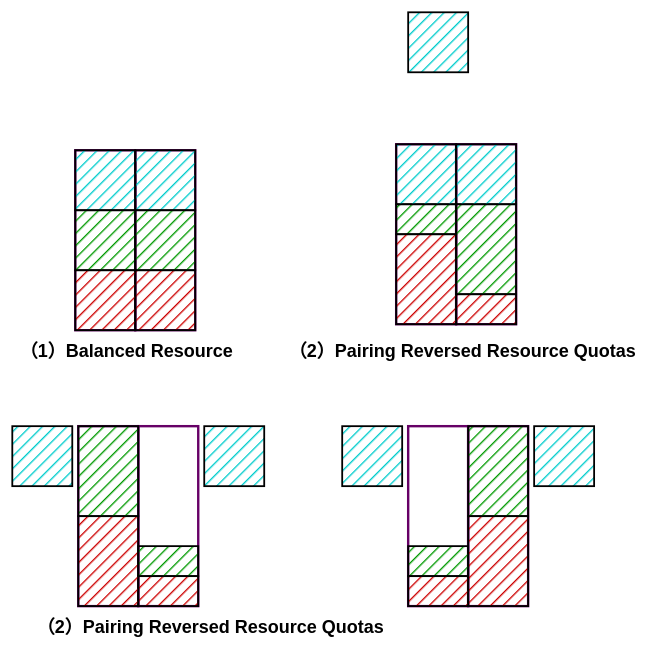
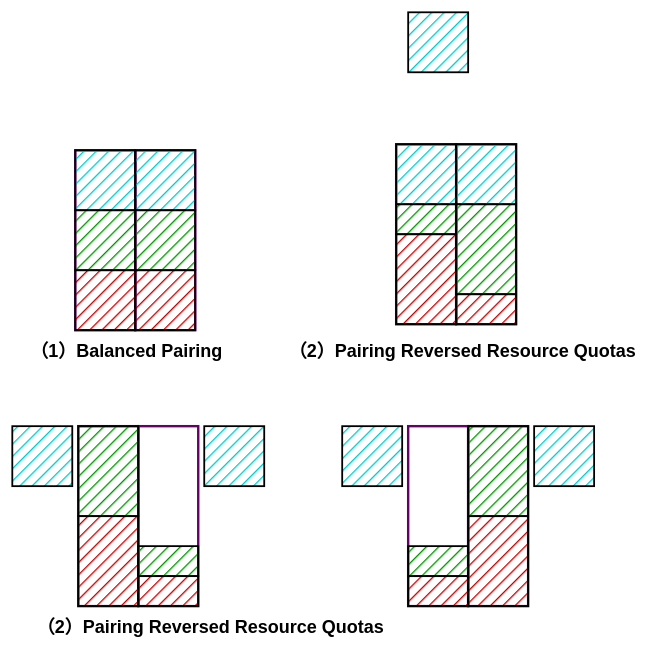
  <mxCell id="0" />
  <mxCell id="1" parent="0" />
  <mxCell id="2" value="" style="rounded=0;whiteSpace=wrap;html=1;strokeWidth=4;fillColor=none;strokeColor=#660066;" vertex="1" parent="1"><mxGeometry x="125" width="100" height="300" as="geometry" y="250" /></mxCell>
  <mxCell id="3" value="" style="rounded=0;whiteSpace=wrap;html=1;strokeWidth=4;fillColor=none;strokeColor=#660066;" vertex="1" parent="1"><mxGeometry x="225" y="250" width="100" height="300" as="geometry" /></mxCell>
  <mxCell id="4" value="" style="rounded=0;whiteSpace=wrap;html=1;strokeWidth=3;fillColor=#CC0000;fontColor=#000000;strokeColor=default;fillStyle=hatch;container=0;fontStyle=1;fontFamily=Arail;fontSize=40;" vertex="1" parent="1"><mxGeometry x="225" y="450" width="100" height="100" as="geometry" /></mxCell>
  <mxCell id="5" value="" style="rounded=0;whiteSpace=wrap;html=1;strokeWidth=3;fillColor=#00CCCC;fontColor=#000000;strokeColor=default;fillStyle=hatch;container=0;fontStyle=1;fontFamily=Arail;fontSize=40;gradientColor=none;" vertex="1" parent="1"><mxGeometry x="125" width="100" height="100" as="geometry" y="250" /></mxCell>
  <mxCell id="6" value="" style="rounded=0;whiteSpace=wrap;html=1;strokeWidth=3;fillColor=#CC0000;fontColor=#000000;strokeColor=default;fillStyle=hatch;container=0;fontStyle=1;fontFamily=Arail;fontSize=40;gradientColor=none;" vertex="1" parent="1"><mxGeometry x="125" y="450" width="100" height="100" as="geometry" /></mxCell>
- <mxCell id="7" value="&lt;font&gt;（1）Balanced Resource&lt;/font&gt;" style="text;html=1;align=center;verticalAlign=middle;resizable=0;points=[];autosize=1;strokeColor=none;fillColor=none;fontColor=#000000;fontSize=30;fontStyle=1" vertex="1" parent="1"><mxGeometry y="560" width="380" height="50" as="geometry" x="20" /></mxCell>
+ <mxCell id="7" value="&lt;font&gt;（1）Balanced Pairing&lt;/font&gt;" style="text;html=1;align=center;verticalAlign=middle;resizable=0;points=[];autosize=1;strokeColor=none;fillColor=none;fontColor=#000000;fontSize=30;fontStyle=1" vertex="1" parent="1"><mxGeometry y="560" width="380" height="50" as="geometry" x="20" /></mxCell>
  <mxCell id="8" value="&lt;font color=&quot;#000000&quot;&gt;（2）Pairing Reversed Resource Quotas&lt;/font&gt;" style="text;html=1;align=center;verticalAlign=middle;resizable=0;points=[];autosize=1;strokeColor=none;fillColor=none;fontColor=#FF0000;fontSize=30;fontStyle=1" vertex="1" parent="1"><mxGeometry x="50" y="1020" width="600" height="50" as="geometry" /></mxCell>
  <mxCell id="9" value="" style="rounded=0;whiteSpace=wrap;html=1;strokeWidth=3;fillColor=#00CCCC;fontColor=#000000;strokeColor=default;fillStyle=hatch;container=0;fontStyle=1;fontFamily=Arail;fontSize=40;gradientColor=none;" vertex="1" parent="1"><mxGeometry x="225" width="100" height="100" as="geometry" y="250" /></mxCell>
  <mxCell id="10" value="" style="rounded=0;whiteSpace=wrap;html=1;strokeWidth=4;fillColor=none;strokeColor=#660066;" vertex="1" parent="1"><mxGeometry x="130" y="710" width="100" height="300" as="geometry" /></mxCell>
  <mxCell id="11" value="" style="rounded=0;whiteSpace=wrap;html=1;strokeWidth=4;fillColor=none;strokeColor=#660066;" vertex="1" parent="1"><mxGeometry x="230" y="710" width="100" height="300" as="geometry" /></mxCell>
  <mxCell id="12" value="" style="rounded=0;whiteSpace=wrap;html=1;strokeWidth=3;fillColor=#CC0000;fontColor=#000000;strokeColor=default;fillStyle=hatch;container=0;fontStyle=1;fontFamily=Arail;fontSize=40;" vertex="1" parent="1"><mxGeometry x="230" y="960" width="100" height="50" as="geometry" /></mxCell>
  <mxCell id="13" value="" style="rounded=0;whiteSpace=wrap;html=1;strokeWidth=3;fillColor=#00CCCC;fontColor=#000000;strokeColor=default;fillStyle=hatch;container=0;fontStyle=1;fontFamily=Arail;fontSize=40;gradientColor=none;" vertex="1" parent="1"><mxGeometry y="710" width="100" height="100" as="geometry" x="20" /></mxCell>
  <mxCell id="14" value="" style="rounded=0;whiteSpace=wrap;html=1;strokeWidth=3;fillColor=#CC0000;fontColor=#000000;strokeColor=default;fillStyle=hatch;container=0;fontStyle=1;fontFamily=Arail;fontSize=40;gradientColor=none;" vertex="1" parent="1"><mxGeometry x="130" y="860" width="100" height="150" as="geometry" /></mxCell>
  <mxCell id="15" value="" style="rounded=0;whiteSpace=wrap;html=1;strokeWidth=4;fillColor=none;strokeColor=#660066;" vertex="1" parent="1"><mxGeometry x="680" y="710" width="100" height="300" as="geometry" /></mxCell>
  <mxCell id="16" value="" style="rounded=0;whiteSpace=wrap;html=1;strokeWidth=4;fillColor=none;strokeColor=#660066;" vertex="1" parent="1"><mxGeometry x="780" y="710" width="100" height="300" as="geometry" /></mxCell>
  <mxCell id="17" value="" style="rounded=0;whiteSpace=wrap;html=1;strokeWidth=3;fillColor=#CC0000;fontColor=#000000;strokeColor=default;fillStyle=hatch;container=0;fontStyle=1;fontFamily=Arail;fontSize=40;" vertex="1" parent="1"><mxGeometry x="780" y="860" width="100" height="150" as="geometry" /></mxCell>
  <mxCell id="18" value="" style="rounded=0;whiteSpace=wrap;html=1;strokeWidth=3;fillColor=#009900;fontColor=#000000;strokeColor=default;fillStyle=hatch;container=0;fontStyle=1;fontFamily=Arail;fontSize=40;gradientColor=none;" vertex="1" parent="1"><mxGeometry x="680" y="910" width="100" height="50" as="geometry" /></mxCell>
  <mxCell id="19" value="" style="rounded=0;whiteSpace=wrap;html=1;strokeWidth=3;fillColor=#CC0000;fontColor=#000000;strokeColor=default;fillStyle=hatch;container=0;fontStyle=1;fontFamily=Arail;fontSize=40;gradientColor=none;" vertex="1" parent="1"><mxGeometry x="680" y="960" width="100" height="50" as="geometry" /></mxCell>
  <mxCell id="20" value="" style="rounded=0;whiteSpace=wrap;html=1;strokeWidth=3;fillColor=#009900;fontColor=#000000;strokeColor=default;fillStyle=hatch;container=0;fontStyle=1;fontFamily=Arail;fontSize=40;gradientColor=none;" vertex="1" parent="1"><mxGeometry x="780" y="710" width="100" height="150" as="geometry" /></mxCell>
  <mxCell id="21" value="&lt;font color=&quot;#000000&quot;&gt;（2）Pairing Reversed Resource Quotas&lt;/font&gt;" style="text;html=1;align=center;verticalAlign=middle;resizable=0;points=[];autosize=1;strokeColor=none;fillColor=none;fontColor=#FF0000;fontSize=30;fontStyle=1" vertex="1" parent="1"><mxGeometry x="470" y="560" width="600" height="50" as="geometry" /></mxCell>
  <mxCell id="22" value="" style="rounded=0;whiteSpace=wrap;html=1;strokeWidth=4;fillColor=none;strokeColor=#660066;" vertex="1" parent="1"><mxGeometry x="660" y="240" width="100" height="300" as="geometry" /></mxCell>
  <mxCell id="23" value="" style="rounded=0;whiteSpace=wrap;html=1;strokeWidth=4;fillColor=none;strokeColor=#660066;" vertex="1" parent="1"><mxGeometry x="760" y="240" width="100" height="300" as="geometry" /></mxCell>
  <mxCell id="24" value="" style="rounded=0;whiteSpace=wrap;html=1;strokeWidth=3;fillColor=#CC0000;fontColor=#000000;strokeColor=default;fillStyle=hatch;container=0;fontStyle=1;fontFamily=Arail;fontSize=40;" vertex="1" parent="1"><mxGeometry x="760" y="490" width="100" height="50" as="geometry" /></mxCell>
  <mxCell id="25" value="" style="rounded=0;whiteSpace=wrap;html=1;strokeWidth=3;fillColor=#009900;fontColor=#000000;strokeColor=default;fillStyle=hatch;container=0;fontStyle=1;fontFamily=Arail;fontSize=40;gradientColor=none;" vertex="1" parent="1"><mxGeometry x="660" y="340" width="100" height="50" as="geometry" /></mxCell>
  <mxCell id="26" value="" style="rounded=0;whiteSpace=wrap;html=1;strokeWidth=3;fillColor=#CC0000;fontColor=#000000;strokeColor=default;fillStyle=hatch;container=0;fontStyle=1;fontFamily=Arail;fontSize=40;gradientColor=none;" vertex="1" parent="1"><mxGeometry x="660" y="390" width="100" height="150" as="geometry" /></mxCell>
  <mxCell id="27" value="" style="rounded=0;whiteSpace=wrap;html=1;strokeWidth=3;fillColor=#009900;fontColor=#000000;strokeColor=default;fillStyle=hatch;container=0;fontStyle=1;fontFamily=Arail;fontSize=40;gradientColor=none;" vertex="1" parent="1"><mxGeometry x="760" y="340" width="100" height="150" as="geometry" /></mxCell>
  <mxCell id="28" value="" style="rounded=0;whiteSpace=wrap;html=1;strokeWidth=3;fillColor=#009900;fontColor=#000000;strokeColor=default;fillStyle=hatch;container=0;fontStyle=1;fontFamily=Arail;fontSize=40;gradientColor=none;" vertex="1" parent="1"><mxGeometry x="125" y="350" width="100" height="100" as="geometry" /></mxCell>
  <mxCell id="29" value="" style="rounded=0;whiteSpace=wrap;html=1;strokeWidth=3;fillColor=#009900;fontColor=#000000;strokeColor=default;fillStyle=hatch;container=0;fontStyle=1;fontFamily=Arail;fontSize=40;gradientColor=none;" vertex="1" parent="1"><mxGeometry x="225" y="350" width="100" height="100" as="geometry" /></mxCell>
  <mxCell id="30" value="" style="rounded=0;whiteSpace=wrap;html=1;strokeWidth=3;fillColor=#009900;fontColor=#000000;strokeColor=default;fillStyle=hatch;container=0;fontStyle=1;fontFamily=Arail;fontSize=40;gradientColor=none;" vertex="1" parent="1"><mxGeometry x="130" y="710" width="100" height="150" as="geometry" /></mxCell>
  <mxCell id="31" value="" style="rounded=0;whiteSpace=wrap;html=1;strokeWidth=3;fillColor=#009900;fontColor=#000000;strokeColor=default;fillStyle=hatch;container=0;fontStyle=1;fontFamily=Arail;fontSize=40;gradientColor=none;" vertex="1" parent="1"><mxGeometry x="230" y="910" width="100" height="50" as="geometry" /></mxCell>
  <mxCell id="32" value="" style="rounded=0;whiteSpace=wrap;html=1;strokeWidth=3;fillColor=#00CCCC;fontColor=#000000;strokeColor=default;fillStyle=hatch;container=0;fontStyle=1;fontFamily=Arail;fontSize=40;gradientColor=none;" vertex="1" parent="1"><mxGeometry x="680" y="20" width="100" height="100" as="geometry" /></mxCell>
  <mxCell id="33" value="" style="rounded=0;whiteSpace=wrap;html=1;strokeWidth=3;fillColor=#00CCCC;fontColor=#000000;strokeColor=default;fillStyle=hatch;container=0;fontStyle=1;fontFamily=Arail;fontSize=40;gradientColor=none;" vertex="1" parent="1"><mxGeometry x="570" y="710" width="100" height="100" as="geometry" /></mxCell>
  <mxCell id="34" value="" style="rounded=0;whiteSpace=wrap;html=1;strokeWidth=3;fillColor=#00CCCC;fontColor=#000000;strokeColor=default;fillStyle=hatch;container=0;fontStyle=1;fontFamily=Arail;fontSize=40;gradientColor=none;" vertex="1" parent="1"><mxGeometry x="890" y="710" width="100" height="100" as="geometry" /></mxCell>
  <mxCell id="35" value="" style="rounded=0;whiteSpace=wrap;html=1;strokeWidth=3;fillColor=#00CCCC;fontColor=#000000;strokeColor=default;fillStyle=hatch;container=0;fontStyle=1;fontFamily=Arail;fontSize=40;gradientColor=none;" vertex="1" parent="1"><mxGeometry x="660" y="240" width="100" height="100" as="geometry" /></mxCell>
  <mxCell id="36" value="" style="rounded=0;whiteSpace=wrap;html=1;strokeWidth=3;fillColor=#00CCCC;fontColor=#000000;strokeColor=default;fillStyle=hatch;container=0;fontStyle=1;fontFamily=Arail;fontSize=40;gradientColor=none;" vertex="1" parent="1"><mxGeometry x="760" y="240" width="100" height="100" as="geometry" /></mxCell>
  <mxCell id="37" value="" style="rounded=0;whiteSpace=wrap;html=1;strokeWidth=3;fillColor=#00CCCC;fontColor=#000000;strokeColor=default;fillStyle=hatch;container=0;fontStyle=1;fontFamily=Arail;fontSize=40;gradientColor=none;" vertex="1" parent="1"><mxGeometry x="340" y="710" width="100" height="100" as="geometry" /></mxCell>
